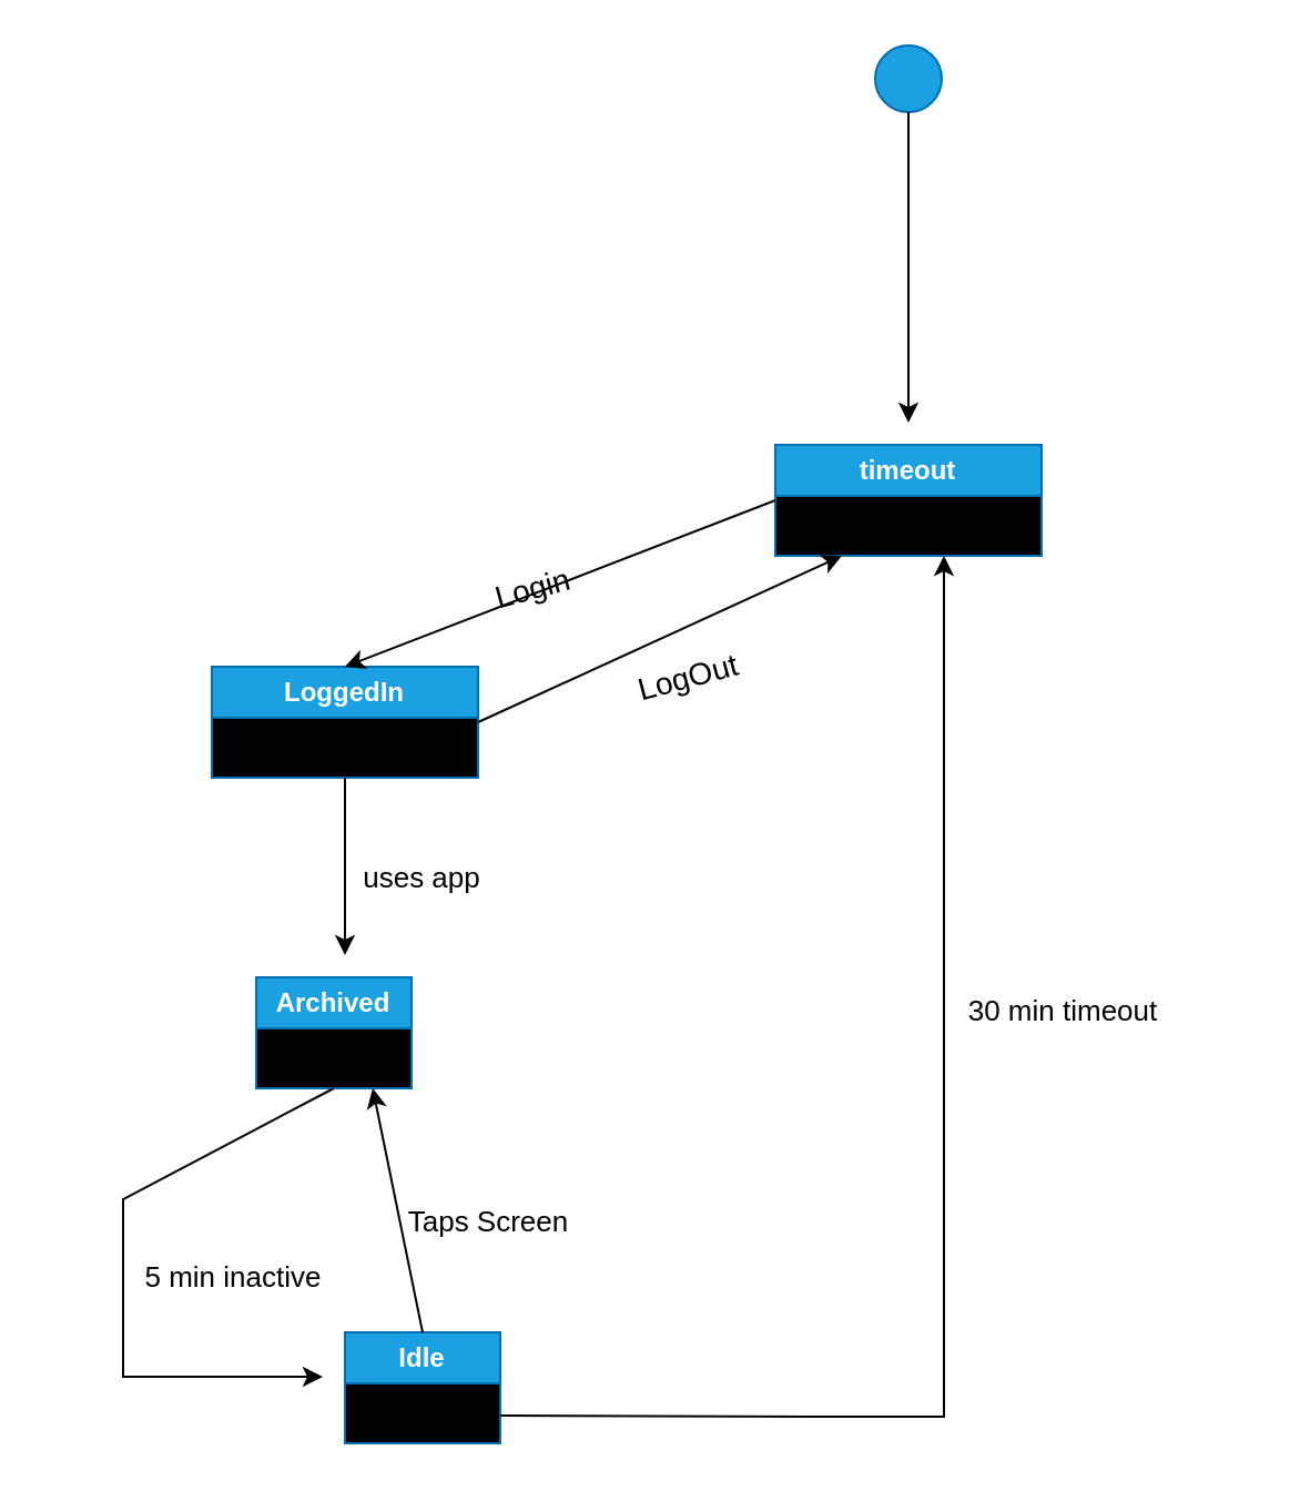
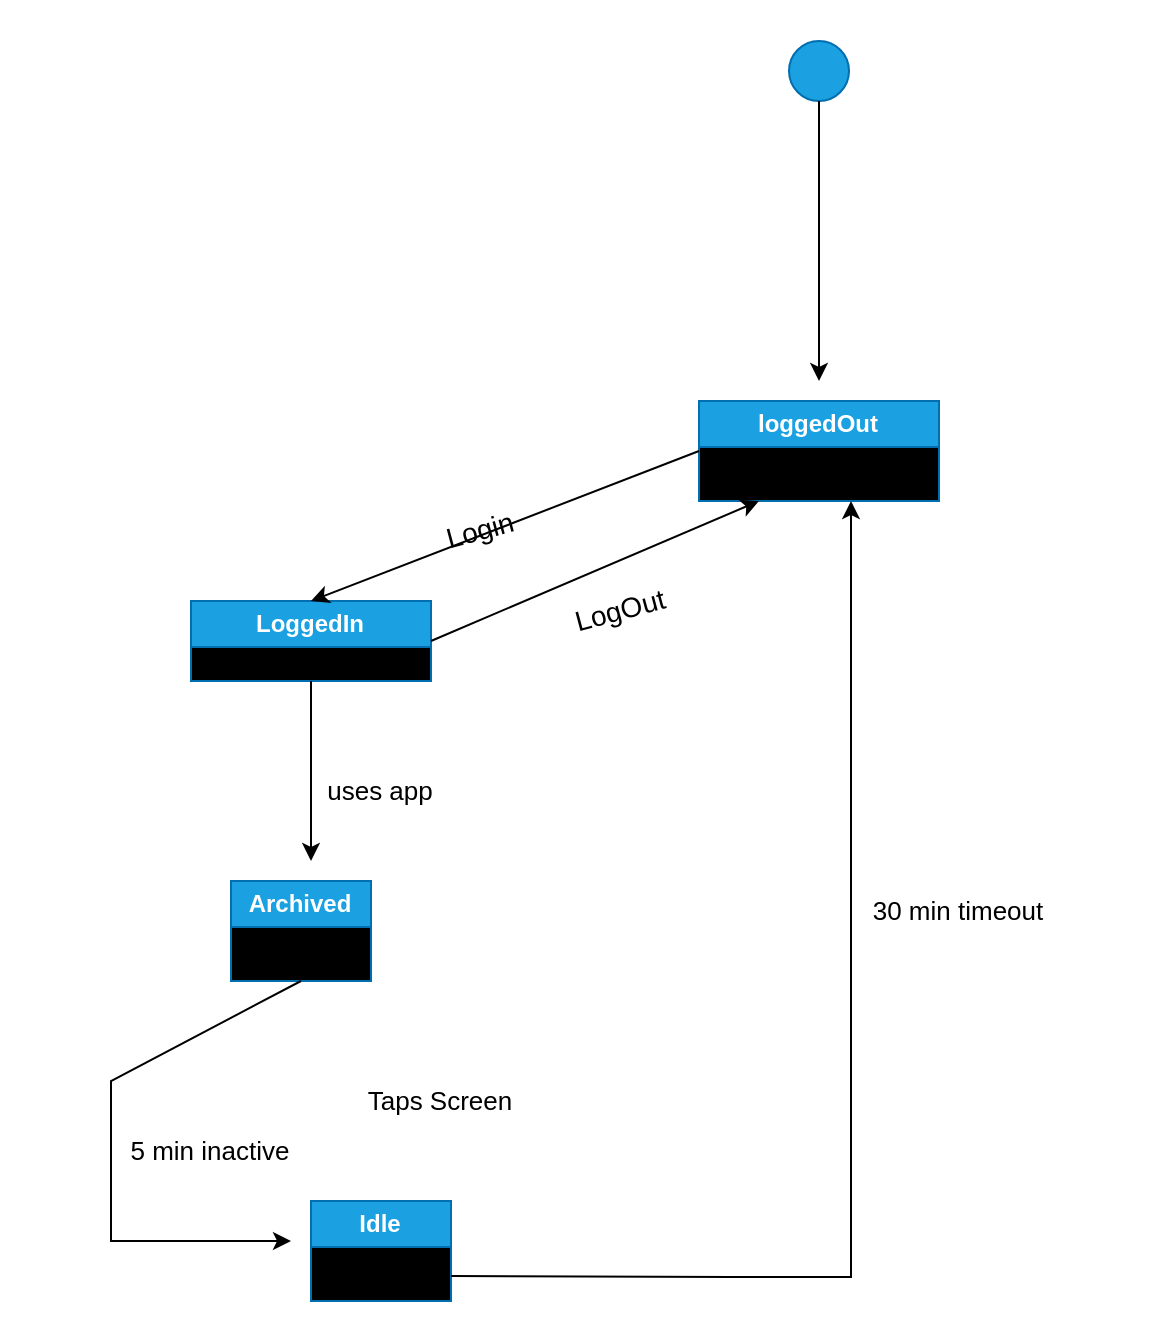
  <mxCell id="0" />
  <mxCell id="1" parent="0" />
  <mxCell id="2" value="" style="ellipse;whiteSpace=wrap;html=1;fillColor=#1ba1e2;fontColor=#ffffff;strokeColor=#006EAF;" vertex="1" parent="1"><mxGeometry x="394" y="20" width="30" height="30" as="geometry" /></mxCell>
  <mxCell id="3" value="" style="endArrow=classic;html=1;rounded=0;exitX=0.5;exitY=1;exitDx=0;exitDy=0;" edge="1" parent="1" source="2"><mxGeometry width="50" height="50" relative="1" as="geometry"><mxPoint x="445" y="290" as="sourcePoint" /><mxPoint x="409" y="190" as="targetPoint" /></mxGeometry></mxCell>
- <mxCell id="4" value="timeout" style="swimlane;whiteSpace=wrap;html=1;swimlaneFillColor=light-dark(#000000,#120E80);fillColor=#1ba1e2;fontColor=#ffffff;strokeColor=#006EAF;startSize=23;" vertex="1" parent="1"><mxGeometry x="349" y="200" width="120" height="50" as="geometry" /></mxCell>
- <mxCell id="5" value="LoggedIn" style="swimlane;whiteSpace=wrap;html=1;swimlaneFillColor=light-dark(#000000,#120E80);fillColor=#1ba1e2;fontColor=#ffffff;strokeColor=#006EAF;startSize=23;" vertex="1" parent="1"><mxGeometry x="95" y="300" width="120" height="50" as="geometry"><mxRectangle x="150" y="320" width="90" height="30" as="alternateBounds" /></mxGeometry></mxCell>
+ <mxCell id="4" value="loggedOut" style="swimlane;whiteSpace=wrap;html=1;swimlaneFillColor=light-dark(#000000,#120E80);fillColor=#1ba1e2;fontColor=#ffffff;strokeColor=#006EAF;startSize=23;" vertex="1" parent="1"><mxGeometry x="349" y="200" width="120" height="50" as="geometry" /></mxCell>
+ <mxCell id="5" value="LoggedIn" style="swimlane;whiteSpace=wrap;html=1;swimlaneFillColor=light-dark(#000000,#120E80);fillColor=#1ba1e2;fontColor=#ffffff;strokeColor=#006EAF;startSize=23;" vertex="1" parent="1"><mxGeometry x="95" y="300" width="120" height="40" as="geometry"><mxRectangle x="150" y="320" width="90" height="30" as="alternateBounds" /></mxGeometry></mxCell>
  <mxCell id="6" value="Archived" style="swimlane;whiteSpace=wrap;html=1;swimlaneFillColor=light-dark(#000000,#120E80);fillColor=#1ba1e2;fontColor=#ffffff;strokeColor=#006EAF;" vertex="1" parent="1"><mxGeometry x="115" y="440" width="70" height="50" as="geometry" /></mxCell>
  <mxCell id="7" value="" style="endArrow=classic;html=1;rounded=0;exitX=0;exitY=0.5;exitDx=0;exitDy=0;entryX=0.5;entryY=0;entryDx=0;entryDy=0;" edge="1" parent="1" source="4" target="5"><mxGeometry width="50" height="50" relative="1" as="geometry"><mxPoint x="240" y="300" as="sourcePoint" /><mxPoint x="285" y="405" as="targetPoint" /></mxGeometry></mxCell>
  <mxCell id="8" value="" style="endArrow=classic;html=1;rounded=0;entryX=0.25;entryY=1;entryDx=0;entryDy=0;exitX=1;exitY=0.5;exitDx=0;exitDy=0;" edge="1" parent="1" source="5" target="4"><mxGeometry width="50" height="50" relative="1" as="geometry"><mxPoint x="495" y="490" as="sourcePoint" /><mxPoint x="470" y="460" as="targetPoint" /></mxGeometry></mxCell>
  <mxCell id="9" value="" style="endArrow=classic;html=1;rounded=0;exitX=0.5;exitY=1;exitDx=0;exitDy=0;" edge="1" parent="1" source="6"><mxGeometry width="50" height="50" relative="1" as="geometry"><mxPoint x="505" y="500" as="sourcePoint" /><mxPoint x="145" y="620" as="targetPoint" /><Array as="points"><mxPoint x="55" y="540" /><mxPoint x="55" y="620" /></Array></mxGeometry></mxCell>
  <mxCell id="10" value="Login" style="text;html=1;align=center;verticalAlign=middle;whiteSpace=wrap;rounded=0;fontSize=14;rotation=-15;" vertex="1" parent="1"><mxGeometry x="155" y="250" width="170" height="30" as="geometry" /></mxCell>
  <mxCell id="11" value="uses app" style="text;html=1;align=center;verticalAlign=middle;whiteSpace=wrap;rounded=0;fontSize=13;rotation=0;" vertex="1" parent="1"><mxGeometry x="105" y="380" width="170" height="30" as="geometry" /></mxCell>
  <mxCell id="12" value="Taps Screen" style="text;html=1;align=center;verticalAlign=middle;whiteSpace=wrap;rounded=0;fontSize=13;rotation=0;" vertex="1" parent="1"><mxGeometry x="135" y="535" width="170" height="30" as="geometry" /></mxCell>
  <mxCell id="13" value="30 min timeout" style="text;html=1;align=center;verticalAlign=middle;whiteSpace=wrap;rounded=0;fontSize=13;rotation=0;" vertex="1" parent="1"><mxGeometry x="394" y="440" width="170" height="30" as="geometry" /></mxCell>
  <mxCell id="14" value="LogOut" style="text;html=1;align=center;verticalAlign=middle;whiteSpace=wrap;rounded=0;fontSize=14;rotation=-15;" vertex="1" parent="1"><mxGeometry x="225" y="290" width="170" height="30" as="geometry" /></mxCell>
  <mxCell id="15" value="" style="endArrow=classic;html=1;rounded=0;exitX=0.5;exitY=1;exitDx=0;exitDy=0;" edge="1" parent="1" source="5"><mxGeometry width="50" height="50" relative="1" as="geometry"><mxPoint x="139" y="360" as="sourcePoint" /><mxPoint x="155" y="430" as="targetPoint" /></mxGeometry></mxCell>
  <mxCell id="16" value="Idle" style="swimlane;whiteSpace=wrap;html=1;swimlaneFillColor=light-dark(#000000,#120E80);fillColor=#1ba1e2;fontColor=#ffffff;strokeColor=#006EAF;startSize=23;" vertex="1" parent="1"><mxGeometry x="155" y="600" width="70" height="50" as="geometry" /></mxCell>
  <mxCell id="17" value="5 min inactive" style="text;html=1;align=center;verticalAlign=middle;whiteSpace=wrap;rounded=0;fontSize=13;rotation=0;" vertex="1" parent="1"><mxGeometry x="20" y="560" width="170" height="30" as="geometry" /></mxCell>
- <mxCell id="18" value="" style="endArrow=classic;html=1;rounded=0;exitX=0.5;exitY=0;exitDx=0;exitDy=0;entryX=0.75;entryY=1;entryDx=0;entryDy=0;" edge="1" parent="1" source="16" target="6"><mxGeometry width="50" height="50" relative="1" as="geometry"><mxPoint x="235" y="520" as="sourcePoint" /><mxPoint x="235" y="600" as="targetPoint" /></mxGeometry></mxCell>
  <mxCell id="19" value="" style="endArrow=classic;html=1;rounded=0;exitX=1;exitY=0.75;exitDx=0;exitDy=0;" edge="1" parent="1" source="16"><mxGeometry width="50" height="50" relative="1" as="geometry"><mxPoint x="200" y="610" as="sourcePoint" /><mxPoint x="425" y="250" as="targetPoint" /><Array as="points"><mxPoint x="365" y="638" /><mxPoint x="425" y="638" /></Array></mxGeometry></mxCell>
